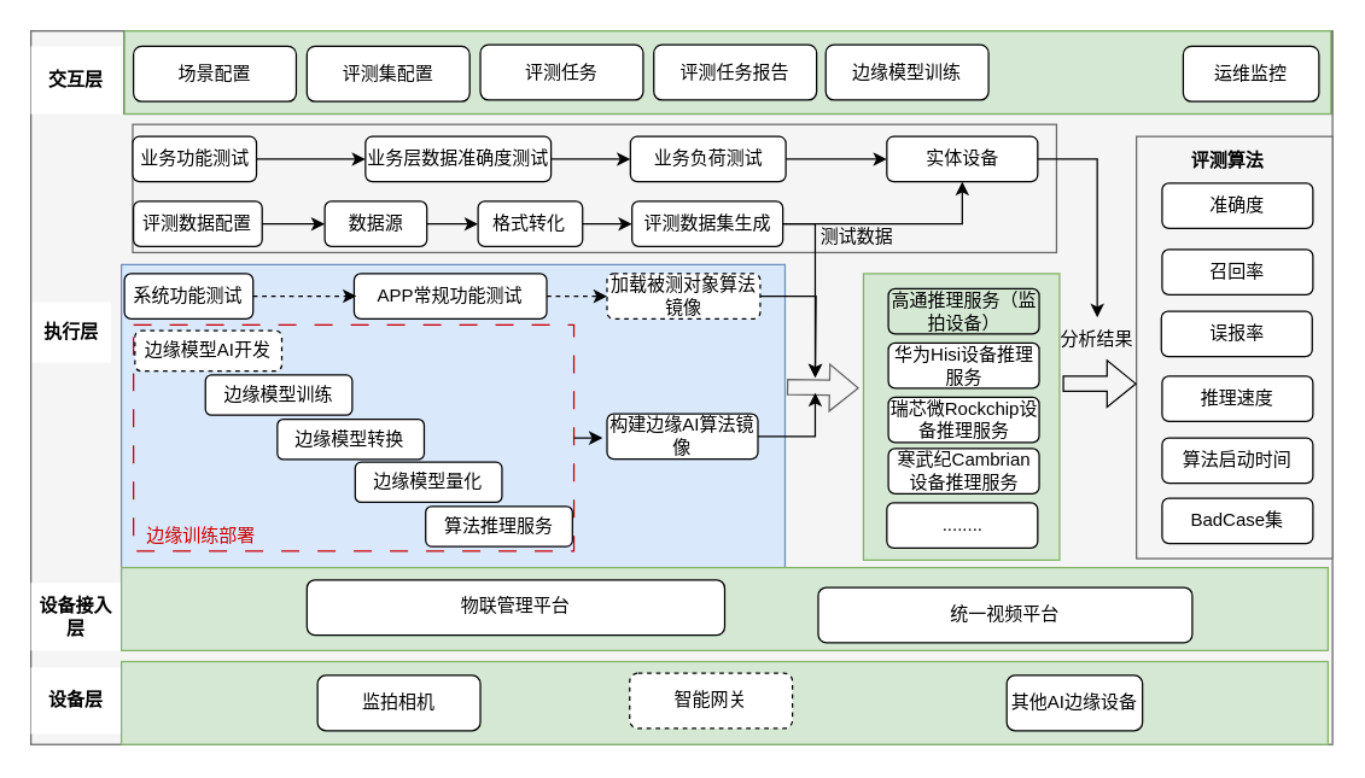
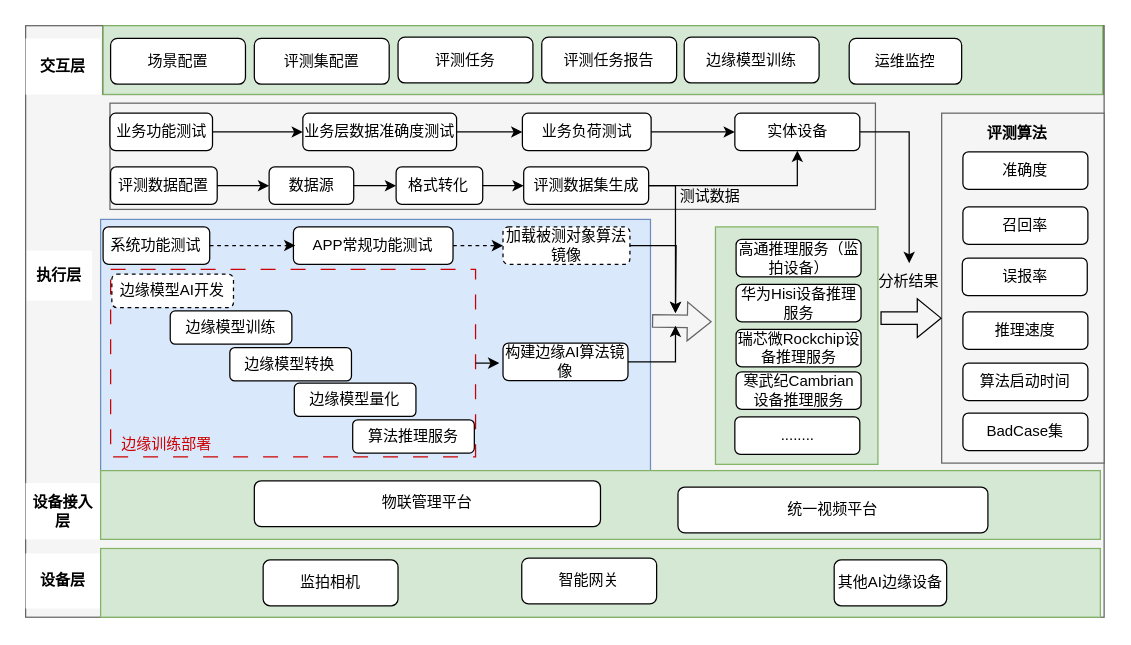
  <mxCell id="0" />
  <mxCell id="1" parent="0" />
  <mxCell id="2" value="" style="group;fillColor=#f5f5f5;fontColor=#333333;strokeColor=#666666;" parent="1" vertex="1" connectable="0"><mxGeometry x="20" y="20" width="863" height="473.34" as="geometry" /></mxCell>
  <mxCell id="3" value="" style="rounded=0;whiteSpace=wrap;html=1;fillColor=#dae8fc;strokeColor=#6c8ebf;" parent="2" vertex="1"><mxGeometry x="60" y="155" width="440" height="205" as="geometry" /></mxCell>
  <mxCell id="4" value="" style="rounded=0;whiteSpace=wrap;html=1;fillColor=#f5f5f5;strokeColor=#666666;fontColor=#333333;" parent="2" vertex="1"><mxGeometry x="67.5" y="62" width="612.5" height="85" as="geometry" /></mxCell>
  <mxCell id="5" value="" style="rounded=0;whiteSpace=wrap;html=1;fillColor=none;" parent="2" vertex="1"><mxGeometry x="62" y="0.01" width="800" height="55" as="geometry" /></mxCell>
  <mxCell id="6" value="&lt;b&gt;交互层&lt;/b&gt;" style="rounded=0;whiteSpace=wrap;html=1;strokeColor=none;" parent="2" vertex="1"><mxGeometry y="10.17" width="60" height="45" as="geometry" /></mxCell>
  <mxCell id="7" value="" style="group;fillColor=#d5e8d4;strokeColor=#82b366;container=0;" parent="2" vertex="1" connectable="0"><mxGeometry x="62" width="800" height="55.01" as="geometry" /></mxCell>
  <mxCell id="8" value="&lt;b&gt;执行层&lt;/b&gt;" style="rounded=0;whiteSpace=wrap;html=1;strokeColor=none;" parent="2" vertex="1"><mxGeometry x="1" y="180" width="52" height="40" as="geometry" /></mxCell>
  <mxCell id="9" value="场景配置" style="rounded=1;whiteSpace=wrap;html=1;" parent="2" vertex="1"><mxGeometry x="68.004" y="10.167" width="107.925" height="36.667" as="geometry" /></mxCell>
  <mxCell id="10" value="评测集配置" style="rounded=1;whiteSpace=wrap;html=1;" parent="2" vertex="1"><mxGeometry x="183.0" y="10.167" width="107.925" height="36.667" as="geometry" /></mxCell>
  <mxCell id="11" value="评测任务" style="rounded=1;whiteSpace=wrap;html=1;" parent="2" vertex="1"><mxGeometry x="297.996" y="9.167" width="107.925" height="36.667" as="geometry" /></mxCell>
  <mxCell id="12" value="评测任务报告" style="rounded=1;whiteSpace=wrap;html=1;" parent="2" vertex="1"><mxGeometry x="413.003" y="9.167" width="107.925" height="36.667" as="geometry" /></mxCell>
  <mxCell id="13" value="边缘模型训练" style="rounded=1;whiteSpace=wrap;html=1;" parent="2" vertex="1"><mxGeometry x="527.003" y="9.167" width="107.925" height="36.667" as="geometry" /></mxCell>
- <mxCell id="14" value="运维监控" style="rounded=1;whiteSpace=wrap;html=1;" parent="2" vertex="1"><mxGeometry x="764" y="10.17" width="90" height="36.67" as="geometry" /></mxCell>
+ <mxCell id="14" value="运维监控" style="rounded=1;whiteSpace=wrap;html=1;" parent="2" vertex="1"><mxGeometry x="659" y="10.17" width="90" height="36.67" as="geometry" /></mxCell>
  <mxCell id="15" value="" style="group" parent="2" vertex="1" connectable="0"><mxGeometry x="552" y="71" width="190" height="280" as="geometry" /></mxCell>
  <mxCell id="16" value="" style="rounded=0;whiteSpace=wrap;html=1;fillColor=#d5e8d4;strokeColor=#82b366;" parent="15" vertex="1"><mxGeometry y="90" width="130" height="190" as="geometry" /></mxCell>
  <mxCell id="17" style="edgeStyle=orthogonalEdgeStyle;rounded=0;orthogonalLoop=1;jettySize=auto;html=1;exitX=1;exitY=0.5;exitDx=0;exitDy=0;" parent="15" source="18" target="24" edge="1"><mxGeometry relative="1" as="geometry" /></mxCell>
  <mxCell id="18" value="实体设备" style="rounded=1;whiteSpace=wrap;html=1;" parent="15" vertex="1"><mxGeometry x="15.5" y="-1" width="100" height="30" as="geometry" /></mxCell>
  <mxCell id="19" value="华为Hisi设备推理服务" style="rounded=1;whiteSpace=wrap;html=1;" parent="15" vertex="1"><mxGeometry x="16.5" y="136" width="100" height="30" as="geometry" /></mxCell>
- <mxCell id="20" value="高通推理服务（监拍设备）" style="rounded=1;whiteSpace=wrap;html=1;fillColor=#d5e8d4;" parent="15" vertex="1"><mxGeometry x="16.5" y="100" width="100" height="30" as="geometry" /></mxCell>
+ <mxCell id="20" value="高通推理服务（监拍设备）" style="rounded=1;whiteSpace=wrap;html=1;" parent="15" vertex="1"><mxGeometry x="16.5" y="100" width="100" height="30" as="geometry" /></mxCell>
  <mxCell id="21" value="瑞芯微Rockchip设备推理服务" style="rounded=1;whiteSpace=wrap;html=1;" parent="15" vertex="1"><mxGeometry x="16.5" y="172" width="100" height="30" as="geometry" /></mxCell>
  <mxCell id="22" value="寒武纪Cambrian设备推理服务" style="rounded=1;whiteSpace=wrap;html=1;" parent="15" vertex="1"><mxGeometry x="16.5" y="206" width="100" height="30" as="geometry" /></mxCell>
  <mxCell id="23" value="........" style="rounded=1;whiteSpace=wrap;html=1;" parent="15" vertex="1"><mxGeometry x="15.5" y="242" width="100" height="30" as="geometry" /></mxCell>
  <mxCell id="24" value="分析结果" style="text;html=1;strokeColor=none;fillColor=none;align=center;verticalAlign=middle;whiteSpace=wrap;rounded=0;" parent="15" vertex="1"><mxGeometry x="130" y="119" width="50" height="30" as="geometry" /></mxCell>
  <mxCell id="25" value="" style="group" parent="2" vertex="1" connectable="0"><mxGeometry x="733" y="70" width="130" height="280" as="geometry" /></mxCell>
  <mxCell id="26" value="" style="rounded=0;whiteSpace=wrap;html=1;fillColor=#f5f5f5;strokeColor=#666666;fontColor=#333333;" parent="25" vertex="1"><mxGeometry width="130" height="280" as="geometry" /></mxCell>
  <mxCell id="27" value="&lt;b&gt;评测算法&lt;/b&gt;" style="text;html=1;strokeColor=none;fillColor=none;align=center;verticalAlign=middle;whiteSpace=wrap;rounded=0;" parent="25" vertex="1"><mxGeometry x="3.5" y="1" width="113" height="30" as="geometry" /></mxCell>
  <mxCell id="28" value="准确度" style="rounded=1;whiteSpace=wrap;html=1;" parent="25" vertex="1"><mxGeometry x="17" y="31" width="100" height="30" as="geometry" /></mxCell>
  <mxCell id="29" value="误报率" style="rounded=1;whiteSpace=wrap;html=1;" parent="25" vertex="1"><mxGeometry x="16.5" y="116" width="100" height="30" as="geometry" /></mxCell>
  <mxCell id="30" value="召回率" style="rounded=1;whiteSpace=wrap;html=1;" parent="25" vertex="1"><mxGeometry x="17" y="75" width="100" height="30" as="geometry" /></mxCell>
  <mxCell id="31" value="推理速度" style="rounded=1;whiteSpace=wrap;html=1;" parent="25" vertex="1"><mxGeometry x="17" y="159" width="100" height="30" as="geometry" /></mxCell>
  <mxCell id="32" value="算法启动时间" style="rounded=1;whiteSpace=wrap;html=1;" parent="25" vertex="1"><mxGeometry x="17" y="200" width="100" height="30" as="geometry" /></mxCell>
  <mxCell id="33" value="BadCase集" style="rounded=1;whiteSpace=wrap;html=1;" parent="25" vertex="1"><mxGeometry x="17" y="240" width="100" height="30" as="geometry" /></mxCell>
  <mxCell id="34" value="" style="shape=flexArrow;endArrow=classic;html=1;rounded=0;" parent="2" edge="1"><mxGeometry width="50" height="50" relative="1" as="geometry"><mxPoint x="684" y="234" as="sourcePoint" /><mxPoint x="733" y="234" as="targetPoint" /></mxGeometry></mxCell>
  <mxCell id="35" value="测试数据" style="text;html=1;strokeColor=none;fillColor=none;align=center;verticalAlign=middle;whiteSpace=wrap;rounded=0;rotation=0;" parent="2" vertex="1"><mxGeometry x="523" y="127" width="50" height="20" as="geometry" /></mxCell>
  <mxCell id="36" value="" style="group;fillColor=none;strokeColor=none;" parent="2" vertex="1" connectable="0"><mxGeometry x="69" y="190" width="292" height="160" as="geometry" /></mxCell>
  <mxCell id="37" value="" style="rounded=0;whiteSpace=wrap;html=1;dashed=1;dashPattern=12 12;fillColor=none;fillStyle=auto;strokeColor=#CC0000;gradientColor=#97d077;" parent="36" vertex="1"><mxGeometry x="-0.973" y="5" width="292" height="150" as="geometry" /></mxCell>
  <mxCell id="38" value="边缘模型AI开发" style="rounded=1;whiteSpace=wrap;html=1;dashed=1;" parent="36" vertex="1"><mxGeometry y="8.889" width="97.333" height="26.667" as="geometry" /></mxCell>
  <mxCell id="39" value="边缘模型训练" style="rounded=1;whiteSpace=wrap;html=1;" parent="36" vertex="1"><mxGeometry x="46.72" y="38.222" width="97.333" height="26.667" as="geometry" /></mxCell>
  <mxCell id="40" value="边缘模型转换" style="rounded=1;whiteSpace=wrap;html=1;" parent="36" vertex="1"><mxGeometry x="94.413" y="67.556" width="97.333" height="26.667" as="geometry" /></mxCell>
  <mxCell id="41" value="边缘模型量化" style="rounded=1;whiteSpace=wrap;html=1;" parent="36" vertex="1"><mxGeometry x="146" y="96" width="97.333" height="26.667" as="geometry" /></mxCell>
  <mxCell id="42" value="算法推理服务" style="rounded=1;whiteSpace=wrap;html=1;" parent="36" vertex="1"><mxGeometry x="192.72" y="125.333" width="97.333" height="26.667" as="geometry" /></mxCell>
  <mxCell id="43" value="&lt;font color=&quot;#cc0000&quot;&gt;边缘训练部署&lt;/font&gt;" style="text;html=1;strokeColor=none;fillColor=none;align=center;verticalAlign=middle;whiteSpace=wrap;rounded=0;" parent="36" vertex="1"><mxGeometry x="-0.973" y="135.879" width="90.361" height="19.119" as="geometry" /></mxCell>
  <mxCell id="44" value="构建边缘AI算法镜像" style="rounded=1;whiteSpace=wrap;html=1;" parent="2" vertex="1"><mxGeometry x="382" y="254" width="100" height="30" as="geometry" /></mxCell>
  <mxCell id="45" value="" style="group" parent="2" vertex="1" connectable="0"><mxGeometry x="62" y="160" width="421.54" height="31" as="geometry" /></mxCell>
  <mxCell id="46" value="系统功能测试" style="rounded=1;whiteSpace=wrap;html=1;" parent="45" vertex="1"><mxGeometry y="1" width="85.307" height="30" as="geometry" /></mxCell>
  <mxCell id="47" style="edgeStyle=orthogonalEdgeStyle;rounded=0;orthogonalLoop=1;jettySize=auto;html=1;exitX=1;exitY=0.5;exitDx=0;exitDy=0;entryX=0;entryY=0.5;entryDx=0;entryDy=0;dashed=1;" parent="45" source="48" target="50" edge="1"><mxGeometry relative="1" as="geometry" /></mxCell>
  <mxCell id="48" value="APP常规功能测试" style="rounded=1;whiteSpace=wrap;html=1;" parent="45" vertex="1"><mxGeometry x="152.3" y="1" width="127.7" height="30" as="geometry" /></mxCell>
  <mxCell id="49" style="edgeStyle=orthogonalEdgeStyle;rounded=0;orthogonalLoop=1;jettySize=auto;html=1;exitX=1;exitY=0.5;exitDx=0;exitDy=0;entryX=0.012;entryY=0.496;entryDx=0;entryDy=0;entryPerimeter=0;dashed=1;" parent="45" source="46" target="48" edge="1"><mxGeometry relative="1" as="geometry" /></mxCell>
  <mxCell id="50" value="加载被测对象算法镜像" style="rounded=1;whiteSpace=wrap;html=1;dashed=1;" parent="45" vertex="1"><mxGeometry x="320" y="1" width="101.54" height="30" as="geometry" /></mxCell>
  <mxCell id="51" value="" style="shape=flexArrow;endArrow=classic;html=1;rounded=0;exitX=0.044;exitY=0.975;exitDx=0;exitDy=0;exitPerimeter=0;fillColor=#f5f5f5;strokeColor=#666666;" parent="2" edge="1"><mxGeometry width="50" height="50" relative="1" as="geometry"><mxPoint x="501.2" y="236.24" as="sourcePoint" /><mxPoint x="549" y="236.99" as="targetPoint" /></mxGeometry></mxCell>
  <mxCell id="52" value="&lt;b&gt;设备层&lt;/b&gt;" style="rounded=0;whiteSpace=wrap;html=1;strokeColor=none;" parent="2" vertex="1"><mxGeometry y="422.24" width="60" height="44.17" as="geometry" /></mxCell>
  <mxCell id="53" value="" style="group;fillColor=#d5e8d4;strokeColor=#82b366;container=0;" parent="2" vertex="1" connectable="0"><mxGeometry x="60" y="418.33" width="800" height="55.01" as="geometry" /></mxCell>
- <mxCell id="54" value="智能网关" style="rounded=1;whiteSpace=wrap;html=1;dashed=1;" parent="2" vertex="1"><mxGeometry x="397.003" y="425.997" width="107.925" height="36.667" as="geometry" /></mxCell>
+ <mxCell id="54" value="智能网关" style="rounded=1;whiteSpace=wrap;html=1;" parent="2" vertex="1"><mxGeometry x="397.003" y="425.997" width="107.925" height="36.667" as="geometry" /></mxCell>
  <mxCell id="55" value="监拍相机" style="rounded=1;whiteSpace=wrap;html=1;" parent="2" vertex="1"><mxGeometry x="190.073" y="427.507" width="107.925" height="36.667" as="geometry" /></mxCell>
  <mxCell id="56" value="&lt;b&gt;设备接入层&lt;/b&gt;" style="rounded=0;whiteSpace=wrap;html=1;strokeColor=none;" parent="2" vertex="1"><mxGeometry y="366.02" width="60" height="45" as="geometry" /></mxCell>
  <mxCell id="57" value="" style="group;fillColor=#d5e8d4;strokeColor=#82b366;container=0;" parent="2" vertex="1" connectable="0"><mxGeometry x="60" y="356.01" width="800" height="55.01" as="geometry" /></mxCell>
  <mxCell id="58" value="物联管理平台" style="rounded=1;whiteSpace=wrap;html=1;" parent="2" vertex="1"><mxGeometry x="183" y="364.16" width="277" height="36.67" as="geometry" /></mxCell>
  <mxCell id="59" value="统一视频平台" style="rounded=1;whiteSpace=wrap;html=1;" parent="2" vertex="1"><mxGeometry x="522" y="369.16" width="248" height="36.67" as="geometry" /></mxCell>
  <mxCell id="60" value="其他AI边缘设备" style="rounded=1;whiteSpace=wrap;html=1;" parent="2" vertex="1"><mxGeometry x="647" y="427.503" width="90" height="36.67" as="geometry" /></mxCell>
  <mxCell id="61" value="" style="group" parent="2" vertex="1" connectable="0"><mxGeometry x="67.5" y="73" width="420" height="30" as="geometry" /></mxCell>
  <mxCell id="62" value="业务功能测试" style="rounded=1;whiteSpace=wrap;html=1;" parent="61" vertex="1"><mxGeometry y="-3" width="82.047" height="30" as="geometry" /></mxCell>
  <mxCell id="63" style="edgeStyle=orthogonalEdgeStyle;rounded=0;orthogonalLoop=1;jettySize=auto;html=1;exitX=1;exitY=0.5;exitDx=0;exitDy=0;entryX=0;entryY=0.5;entryDx=0;entryDy=0;" parent="61" source="64" target="66" edge="1"><mxGeometry relative="1" as="geometry" /></mxCell>
  <mxCell id="64" value="业务层数据准确度测试" style="rounded=1;whiteSpace=wrap;html=1;" parent="61" vertex="1"><mxGeometry x="154.33" y="-3" width="123.028" height="30" as="geometry" /></mxCell>
  <mxCell id="65" style="edgeStyle=orthogonalEdgeStyle;rounded=0;orthogonalLoop=1;jettySize=auto;html=1;exitX=1;exitY=0.5;exitDx=0;exitDy=0;entryX=0;entryY=0.5;entryDx=0;entryDy=0;" parent="61" source="62" target="64" edge="1"><mxGeometry relative="1" as="geometry" /></mxCell>
  <mxCell id="66" value="业务负荷测试" style="rounded=1;whiteSpace=wrap;html=1;" parent="61" vertex="1"><mxGeometry x="330.001" y="-3" width="103.019" height="30" as="geometry" /></mxCell>
  <mxCell id="67" style="edgeStyle=orthogonalEdgeStyle;rounded=0;orthogonalLoop=1;jettySize=auto;html=1;exitX=1;exitY=0.5;exitDx=0;exitDy=0;entryX=0;entryY=0.5;entryDx=0;entryDy=0;" parent="2" source="66" target="18" edge="1"><mxGeometry relative="1" as="geometry" /></mxCell>
  <mxCell id="68" value="" style="group" parent="2" vertex="1" connectable="0"><mxGeometry x="68" y="113" width="421.54" height="30" as="geometry" /></mxCell>
  <mxCell id="69" value="评测数据配置" style="rounded=1;whiteSpace=wrap;html=1;" parent="68" vertex="1"><mxGeometry width="85.307" height="30" as="geometry" /></mxCell>
  <mxCell id="70" value="数据源" style="rounded=1;whiteSpace=wrap;html=1;" parent="68" vertex="1"><mxGeometry x="126.85" width="67.69" height="30" as="geometry" /></mxCell>
  <mxCell id="71" style="edgeStyle=orthogonalEdgeStyle;rounded=0;orthogonalLoop=1;jettySize=auto;html=1;exitX=1;exitY=0.5;exitDx=0;exitDy=0;entryX=0;entryY=0.5;entryDx=0;entryDy=0;" parent="68" source="69" target="70" edge="1"><mxGeometry relative="1" as="geometry" /></mxCell>
  <mxCell id="72" value="格式转化" style="rounded=1;whiteSpace=wrap;html=1;" parent="68" vertex="1"><mxGeometry x="228.46" width="69.31" height="30" as="geometry" /></mxCell>
  <mxCell id="73" style="edgeStyle=orthogonalEdgeStyle;rounded=0;orthogonalLoop=1;jettySize=auto;html=1;exitX=1;exitY=0.5;exitDx=0;exitDy=0;entryX=0;entryY=0.5;entryDx=0;entryDy=0;" parent="68" source="70" target="72" edge="1"><mxGeometry relative="1" as="geometry" /></mxCell>
  <mxCell id="74" value="评测数据集生成" style="rounded=1;whiteSpace=wrap;html=1;" parent="68" vertex="1"><mxGeometry x="330.54" width="100" height="30" as="geometry" /></mxCell>
  <mxCell id="75" style="edgeStyle=orthogonalEdgeStyle;rounded=0;orthogonalLoop=1;jettySize=auto;html=1;exitX=1;exitY=0.5;exitDx=0;exitDy=0;" parent="68" source="72" target="74" edge="1"><mxGeometry relative="1" as="geometry" /></mxCell>
  <mxCell id="76" style="edgeStyle=orthogonalEdgeStyle;rounded=0;orthogonalLoop=1;jettySize=auto;html=1;exitX=1;exitY=0.5;exitDx=0;exitDy=0;entryX=0.5;entryY=1;entryDx=0;entryDy=0;" parent="2" source="74" target="18" edge="1"><mxGeometry relative="1" as="geometry" /></mxCell>
  <mxCell id="77" style="edgeStyle=orthogonalEdgeStyle;rounded=0;orthogonalLoop=1;jettySize=auto;html=1;exitX=1;exitY=0.5;exitDx=0;exitDy=0;entryX=-0.03;entryY=0.53;entryDx=0;entryDy=0;entryPerimeter=0;" parent="2" source="37" target="44" edge="1"><mxGeometry relative="1" as="geometry" /></mxCell>
  <mxCell id="78" style="edgeStyle=orthogonalEdgeStyle;rounded=0;orthogonalLoop=1;jettySize=auto;html=1;exitX=1;exitY=0.5;exitDx=0;exitDy=0;jumpStyle=arc;" parent="1" source="50" edge="1"><mxGeometry relative="1" as="geometry"><mxPoint x="540" y="250" as="targetPoint" /></mxGeometry></mxCell>
  <mxCell id="79" style="edgeStyle=orthogonalEdgeStyle;rounded=0;orthogonalLoop=1;jettySize=auto;html=1;exitX=1;exitY=0.5;exitDx=0;exitDy=0;" parent="1" source="44" edge="1"><mxGeometry relative="1" as="geometry"><mxPoint x="540" y="260" as="targetPoint" /><Array as="points"><mxPoint x="540" y="289" /><mxPoint x="540" y="260" /></Array></mxGeometry></mxCell>
  <mxCell id="80" style="edgeStyle=orthogonalEdgeStyle;rounded=0;orthogonalLoop=1;jettySize=auto;html=1;exitX=1;exitY=0.5;exitDx=0;exitDy=0;" parent="1" source="74" edge="1"><mxGeometry relative="1" as="geometry"><mxPoint x="540" y="250" as="targetPoint" /><Array as="points"><mxPoint x="540" y="148" /><mxPoint x="540" y="250" /></Array></mxGeometry></mxCell>
